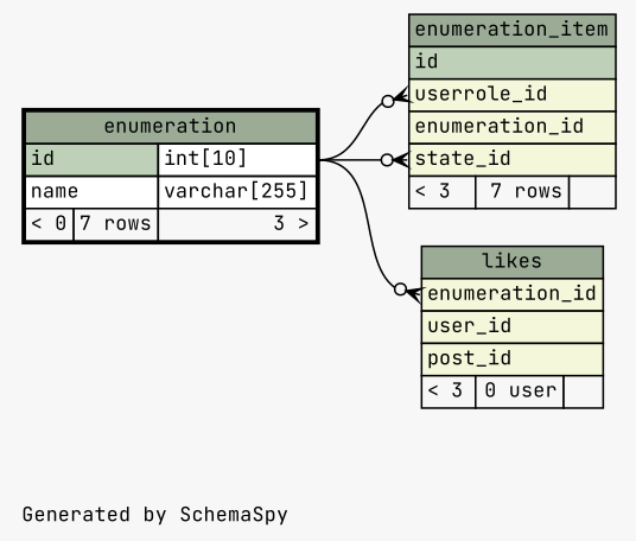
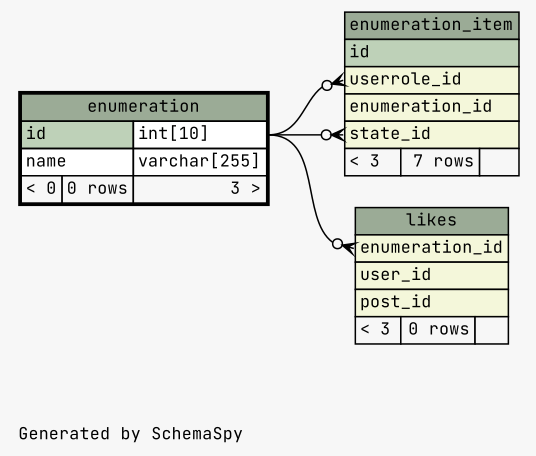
  digraph {
    bgcolor="#f7f7f7"
    fontname="JetBrains Mono"
    fontsize=11
    label="\nGenerated by SchemaSpy"
    labeljust=l
    nodesep=0.18
    rankdir=RL
    ranksep=0.46
    node [fontname="JetBrains Mono" fontsize=11 shape=plaintext]
    edge [arrowhead=none arrowsize=0.8 arrowtail=crowodot dir=back fontname="JetBrains Mono" headport="id.type:e"]
    n1 [label=<     <TABLE BORDER="0" CELLBORDER="1" CELLSPACING="0" BGCOLOR="#ffffff">       <TR><TD COLSPAN="3" BGCOLOR="#9bab96" ALIGN="CENTER">enumeration_item</TD></TR>       <TR><TD PORT="id" COLSPAN="3" BGCOLOR="#bed1b8" ALIGN="LEFT">id</TD></TR>       <TR><TD PORT="userrole_id" COLSPAN="3" BGCOLOR="#f4f7da" ALIGN="LEFT">userrole_id</TD></TR>       <TR><TD PORT="enumeration_id" COLSPAN="3" BGCOLOR="#f4f7da" ALIGN="LEFT">enumeration_id</TD></TR>       <TR><TD PORT="state_id" COLSPAN="3" BGCOLOR="#f4f7da" ALIGN="LEFT">state_id</TD></TR>       <TR><TD ALIGN="LEFT" BGCOLOR="#f7f7f7">&lt; 3</TD><TD ALIGN="RIGHT" BGCOLOR="#f7f7f7">7 rows</TD><TD ALIGN="RIGHT" BGCOLOR="#f7f7f7">  </TD></TR>     </TABLE>>]
-   n2 [label=<     <TABLE BORDER="2" CELLBORDER="1" CELLSPACING="0" BGCOLOR="#ffffff">       <TR><TD COLSPAN="3" BGCOLOR="#9bab96" ALIGN="CENTER">enumeration</TD></TR>       <TR><TD PORT="id" COLSPAN="2" BGCOLOR="#bed1b8" ALIGN="LEFT">id</TD><TD PORT="id.type" ALIGN="LEFT">int[10]</TD></TR>       <TR><TD PORT="name" COLSPAN="2" ALIGN="LEFT">name</TD><TD PORT="name.type" ALIGN="LEFT">varchar[255]</TD></TR>       <TR><TD ALIGN="LEFT" BGCOLOR="#f7f7f7">&lt; 0</TD><TD ALIGN="RIGHT" BGCOLOR="#f7f7f7">7 rows</TD><TD ALIGN="RIGHT" BGCOLOR="#f7f7f7">3 &gt;</TD></TR>     </TABLE>>]
-   n3 [label=<     <TABLE BORDER="0" CELLBORDER="1" CELLSPACING="0" BGCOLOR="#ffffff">       <TR><TD COLSPAN="3" BGCOLOR="#9bab96" ALIGN="CENTER">likes</TD></TR>       <TR><TD PORT="enumeration_id" COLSPAN="3" BGCOLOR="#f4f7da" ALIGN="LEFT">enumeration_id</TD></TR>       <TR><TD PORT="user_id" COLSPAN="3" BGCOLOR="#f4f7da" ALIGN="LEFT">user_id</TD></TR>       <TR><TD PORT="post_id" COLSPAN="3" BGCOLOR="#f4f7da" ALIGN="LEFT">post_id</TD></TR>       <TR><TD ALIGN="LEFT" BGCOLOR="#f7f7f7">&lt; 3</TD><TD ALIGN="RIGHT" BGCOLOR="#f7f7f7">0 user</TD><TD ALIGN="RIGHT" BGCOLOR="#f7f7f7">  </TD></TR>     </TABLE>>]
+   n2 [label=<     <TABLE BORDER="2" CELLBORDER="1" CELLSPACING="0" BGCOLOR="#ffffff">       <TR><TD COLSPAN="3" BGCOLOR="#9bab96" ALIGN="CENTER">enumeration</TD></TR>       <TR><TD PORT="id" COLSPAN="2" BGCOLOR="#bed1b8" ALIGN="LEFT">id</TD><TD PORT="id.type" ALIGN="LEFT">int[10]</TD></TR>       <TR><TD PORT="name" COLSPAN="2" ALIGN="LEFT">name</TD><TD PORT="name.type" ALIGN="LEFT">varchar[255]</TD></TR>       <TR><TD ALIGN="LEFT" BGCOLOR="#f7f7f7">&lt; 0</TD><TD ALIGN="RIGHT" BGCOLOR="#f7f7f7">0 rows</TD><TD ALIGN="RIGHT" BGCOLOR="#f7f7f7">3 &gt;</TD></TR>     </TABLE>>]
+   n3 [label=<     <TABLE BORDER="0" CELLBORDER="1" CELLSPACING="0" BGCOLOR="#ffffff">       <TR><TD COLSPAN="3" BGCOLOR="#9bab96" ALIGN="CENTER">likes</TD></TR>       <TR><TD PORT="enumeration_id" COLSPAN="3" BGCOLOR="#f4f7da" ALIGN="LEFT">enumeration_id</TD></TR>       <TR><TD PORT="user_id" COLSPAN="3" BGCOLOR="#f4f7da" ALIGN="LEFT">user_id</TD></TR>       <TR><TD PORT="post_id" COLSPAN="3" BGCOLOR="#f4f7da" ALIGN="LEFT">post_id</TD></TR>       <TR><TD ALIGN="LEFT" BGCOLOR="#f7f7f7">&lt; 3</TD><TD ALIGN="RIGHT" BGCOLOR="#f7f7f7">0 rows</TD><TD ALIGN="RIGHT" BGCOLOR="#f7f7f7">  </TD></TR>     </TABLE>>]
    n1 -> n2 [tailport="state_id:w"]
    n1 -> n2 [tailport="userrole_id:w"]
    n3 -> n2 [tailport="enumeration_id:w"]
  }
